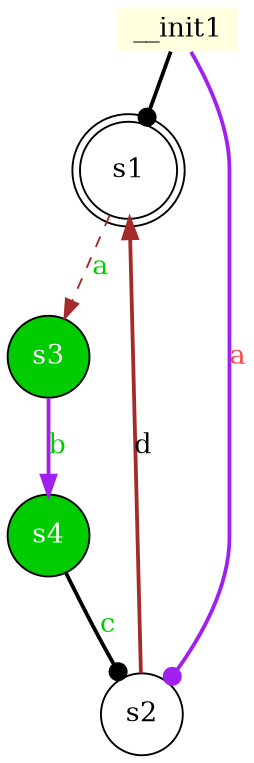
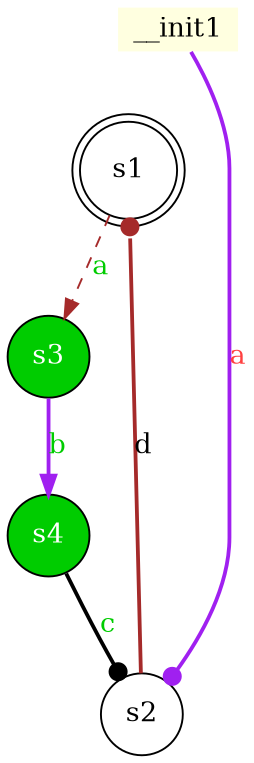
  digraph {
    node [shape=circle style=filled]
    edge [arrowhead=normal color=brown style=bold]
    n1 [label=<s1> shape=doublecircle style=""]
    n2 [fillcolor="#00cc00" fontcolor="#ffffff" label=<s3>]
    n3 [label=<s2> style=""]
    n4 [fillcolor="#00cc00" fontcolor="#ffffff" label=<s4>]
    __init1 [fillcolor=lightyellow height=0 shape=none width=0]
    n1 -> n2 [label=<<font color="#00cc00">a</font>> style=dashed]
    n2 -> n4 [color=purple label=<<font color="#00cc00">b</font>>]
-   n3 -> n1 [label=<<font color="#000000">d</font>>]
+   n3 -> n1 [arrowhead=dot label=<<font color="#000000">d</font>>]
    n4 -> n3 [arrowhead=dot color=black label=<<font color="#00cc00">c</font>>]
-   __init1 -> n1 [arrowhead=dot color=black]
    __init1 -> n3 [arrowhead=dot color=purple label=<<font color="#ff4040">a</font>>]
  }
